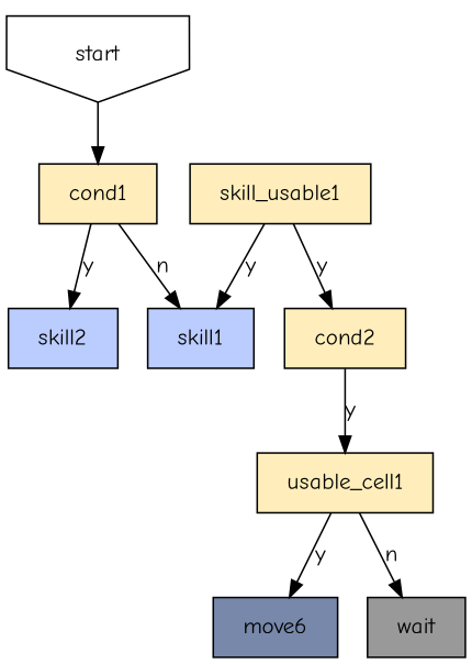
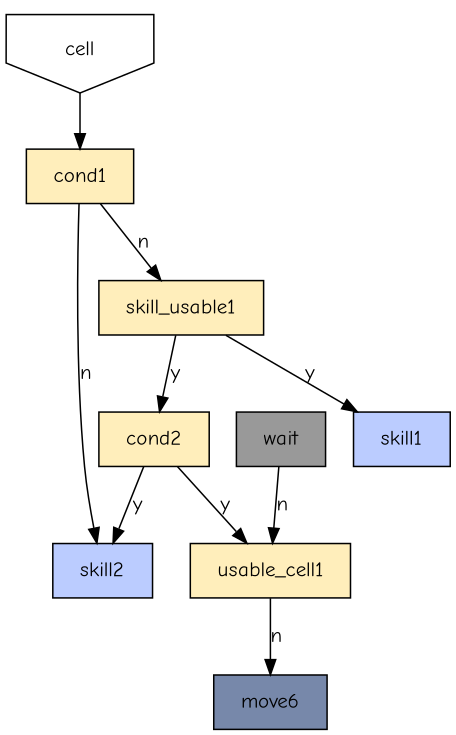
  digraph {
    concentrate=true
    fixedsize=true
    fontname="Comic Neue"
    node [fontname="Comic Neue" margin="0.25,0.125" shape=rect fillcolor="#FFEEBB" style=filled]
    edge [fontname="Comic Neue"]
-   start [shape=invhouse fillcolor="" style=""]
+   start [shape=invhouse label=cell fillcolor="" style=""]
    cond1
    skill_usable1
    skill2 [fillcolor="#BBCCFF"]
    cond2
    skill1 [fillcolor="#BBCCFF"]
    usable_cell1
    n8 [fillcolor="#7788aa" label=move6]
    wait [fillcolor="#999999"]
    start -> cond1
-   cond1 -> skill1 [label=n]
-   cond1 -> skill2 [label=y]
+   cond1 -> skill_usable1 [label=n]
+   cond1 -> skill2 [label=n]
    skill_usable1 -> cond2 [label=y]
    skill_usable1 -> skill1 [label=y]
+   cond2 -> skill2 [label=y]
    cond2 -> usable_cell1 [label=y]
-   usable_cell1 -> n8 [label=y]
-   usable_cell1 -> wait [label=n]
+   usable_cell1 -> n8 [label=n]
+   wait -> usable_cell1 [label=n]
  }
